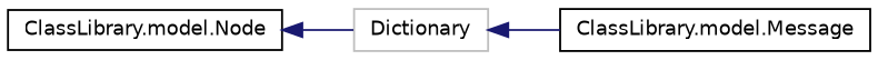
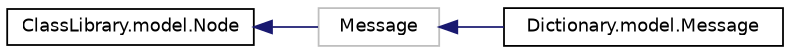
  digraph {
    rankdir=LR
    node [color=black fillcolor=white fontname=Helvetica fontsize=10 shape=record style=filled]
    edge [color=midnightblue dir=back fontname=Helvetica fontsize=10 labelfontname=Helvetica labelfontsize=10 style=solid]
-   n1 [color=grey75 height=0.2 label=Dictionary width=0.4]
-   n2 [height=0.2 label="ClassLibrary.model.Message" width=0.4]
+   n1 [color=grey75 height=0.2 label=Message width=0.4]
+   n2 [height=0.2 label="Dictionary.model.Message" width=0.4]
    n3 [height=0.2 label="ClassLibrary.model.Node" width=0.4]
    n1 -> n2
    n3 -> n1
  }
